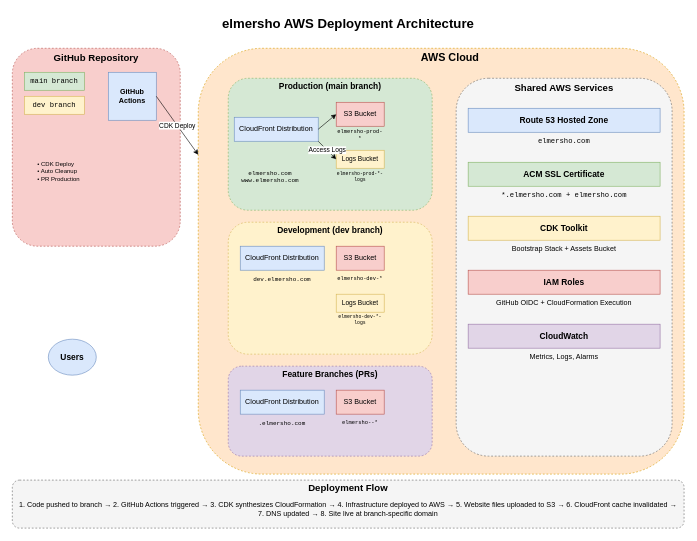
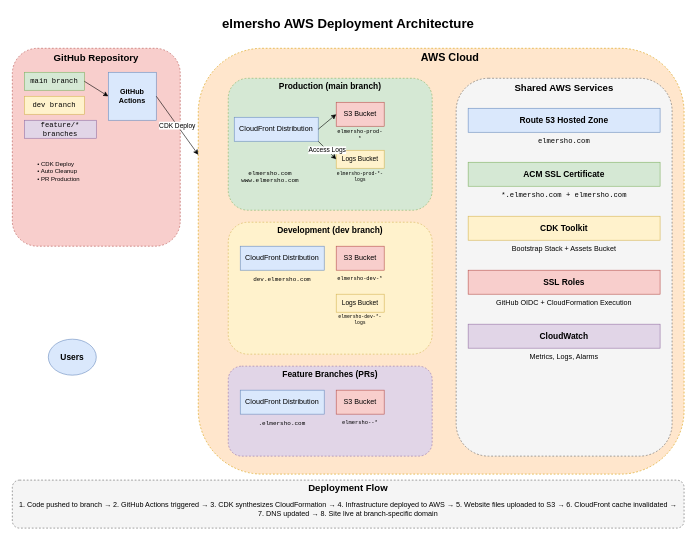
  <mxCell id="0" />
  <mxCell id="1" parent="0" />
  <mxCell id="2" value="elmersho AWS Deployment Architecture" style="text;html=1;strokeColor=none;fillColor=none;align=center;verticalAlign=middle;whiteSpace=wrap;rounded=0;fontSize=22;fontStyle=1" parent="1" vertex="1"><mxGeometry x="280" y="20" width="600" height="40" as="geometry" /></mxCell>
  <mxCell id="3" value="" style="rounded=1;whiteSpace=wrap;html=1;fillColor=#f8cecc;strokeColor=#b85450;dashed=1" parent="1" vertex="1"><mxGeometry x="20" y="80" width="280" height="330" as="geometry" /></mxCell>
  <mxCell id="4" value="GitHub Repository" style="text;html=1;strokeColor=none;fillColor=none;align=center;verticalAlign=middle;whiteSpace=wrap;rounded=0;fontSize=16;fontStyle=1" parent="1" vertex="1"><mxGeometry x="20" y="80" width="280" height="30" as="geometry" /></mxCell>
  <mxCell id="5" value="main branch" style="rounded=0;whiteSpace=wrap;html=1;fillColor=#d5e8d4;strokeColor=#82b366;fontSize=12;fontFamily=Courier New" parent="1" vertex="1"><mxGeometry x="40" y="120" width="100" height="30" as="geometry" /></mxCell>
  <mxCell id="6" value="dev branch" style="rounded=0;whiteSpace=wrap;html=1;fillColor=#fff2cc;strokeColor=#d6b656;fontSize=12;fontFamily=Courier New" parent="1" vertex="1"><mxGeometry x="40" y="160" width="100" height="30" as="geometry" /></mxCell>
+ <mxCell id="7" value="feature/* branches" style="rounded=0;whiteSpace=wrap;html=1;fillColor=#e1d5e7;strokeColor=#9673a6;fontSize=12;fontFamily=Courier New" parent="1" vertex="1"><mxGeometry x="40" y="200" width="120" height="30" as="geometry" /></mxCell>
  <mxCell id="8" value="GitHub Actions" style="rounded=0;whiteSpace=wrap;html=1;fillColor=#dae8fc;strokeColor=#6c8ebf;fontSize=12;fontStyle=1" parent="1" vertex="1"><mxGeometry x="180" y="120" width="80" height="80" as="geometry" /></mxCell>
  <mxCell id="9" value="• CDK Deploy&#10;• Auto Cleanup&#10;• PR Production" style="text;html=1;strokeColor=none;fillColor=none;align=left;verticalAlign=middle;whiteSpace=wrap;rounded=0;fontSize=10" parent="1" vertex="1"><mxGeometry x="60" y="260" width="80" height="50" as="geometry" /></mxCell>
  <mxCell id="10" value="" style="rounded=1;whiteSpace=wrap;html=1;fillColor=#ffe6cc;strokeColor=#d79b00;dashed=1" parent="1" vertex="1"><mxGeometry x="330" y="80" width="810" height="710" as="geometry" /></mxCell>
  <mxCell id="11" value="AWS Cloud" style="text;html=1;strokeColor=none;fillColor=none;align=center;verticalAlign=middle;whiteSpace=wrap;rounded=0;fontSize=18;fontStyle=1" parent="1" vertex="1"><mxGeometry x="360" y="80" width="780" height="30" as="geometry" /></mxCell>
  <mxCell id="12" value="" style="rounded=1;whiteSpace=wrap;html=1;fillColor=#d5e8d4;strokeColor=#82b366;dashed=1" parent="1" vertex="1"><mxGeometry x="380" y="130" width="340" height="220" as="geometry" /></mxCell>
  <mxCell id="13" value="Production (main branch)" style="text;html=1;strokeColor=none;fillColor=none;align=center;verticalAlign=middle;whiteSpace=wrap;rounded=0;fontSize=14;fontStyle=1" parent="1" vertex="1"><mxGeometry x="380" y="130" width="340" height="25" as="geometry" /></mxCell>
  <mxCell id="14" value="CloudFront Distribution" style="rounded=0;whiteSpace=wrap;html=1;fillColor=#dae8fc;strokeColor=#6c8ebf;fontSize=12" parent="1" vertex="1"><mxGeometry x="390" y="195" width="140" height="40" as="geometry" /></mxCell>
  <mxCell id="15" value="elmersho.com&#10;www.elmersho.com" style="text;html=1;strokeColor=none;fillColor=none;align=center;verticalAlign=middle;whiteSpace=wrap;rounded=0;fontSize=10;fontFamily=Courier New" parent="1" vertex="1"><mxGeometry x="380" y="280" width="140" height="30" as="geometry" /></mxCell>
  <mxCell id="16" value="S3 Bucket" style="rounded=0;whiteSpace=wrap;html=1;fillColor=#f8cecc;strokeColor=#b85450;fontSize=12" parent="1" vertex="1"><mxGeometry x="560" y="170" width="80" height="40" as="geometry" /></mxCell>
  <mxCell id="17" value="elmersho-prod-*" style="text;html=1;strokeColor=none;fillColor=none;align=center;verticalAlign=middle;whiteSpace=wrap;rounded=0;fontSize=9;fontFamily=Courier New" parent="1" vertex="1"><mxGeometry x="560" y="215" width="80" height="20" as="geometry" /></mxCell>
  <mxCell id="18" value="Logs Bucket" style="rounded=0;whiteSpace=wrap;html=1;fillColor=#fff2cc;strokeColor=#d6b656;fontSize=11" parent="1" vertex="1"><mxGeometry x="560" y="250" width="80" height="30" as="geometry" /></mxCell>
  <mxCell id="19" value="elmersho-prod-*-logs" style="text;html=1;strokeColor=none;fillColor=none;align=center;verticalAlign=middle;whiteSpace=wrap;rounded=0;fontSize=8;fontFamily=Courier New" parent="1" vertex="1"><mxGeometry x="555" y="285" width="90" height="15" as="geometry" /></mxCell>
  <mxCell id="20" value="" style="rounded=1;whiteSpace=wrap;html=1;fillColor=#fff2cc;strokeColor=#d6b656;dashed=1" parent="1" vertex="1"><mxGeometry x="380" y="370" width="340" height="220" as="geometry" /></mxCell>
  <mxCell id="21" value="Development (dev branch)" style="text;html=1;strokeColor=none;fillColor=none;align=center;verticalAlign=middle;whiteSpace=wrap;rounded=0;fontSize=14;fontStyle=1" parent="1" vertex="1"><mxGeometry x="380" y="370" width="340" height="25" as="geometry" /></mxCell>
  <mxCell id="22" value="CloudFront Distribution" style="rounded=0;whiteSpace=wrap;html=1;fillColor=#dae8fc;strokeColor=#6c8ebf;fontSize=12" parent="1" vertex="1"><mxGeometry x="400" y="410" width="140" height="40" as="geometry" /></mxCell>
  <mxCell id="23" value="dev.elmersho.com" style="text;html=1;strokeColor=none;fillColor=none;align=center;verticalAlign=middle;whiteSpace=wrap;rounded=0;fontSize=10;fontFamily=Courier New" parent="1" vertex="1"><mxGeometry x="400" y="455" width="140" height="20" as="geometry" /></mxCell>
  <mxCell id="24" value="S3 Bucket" style="rounded=0;whiteSpace=wrap;html=1;fillColor=#f8cecc;strokeColor=#b85450;fontSize=12" parent="1" vertex="1"><mxGeometry x="560" y="410" width="80" height="40" as="geometry" /></mxCell>
  <mxCell id="25" value="elmersho-dev-*" style="text;html=1;strokeColor=none;fillColor=none;align=center;verticalAlign=middle;whiteSpace=wrap;rounded=0;fontSize=9;fontFamily=Courier New" parent="1" vertex="1"><mxGeometry x="560" y="455" width="80" height="20" as="geometry" /></mxCell>
  <mxCell id="26" value="Logs Bucket" style="rounded=0;whiteSpace=wrap;html=1;fillColor=#fff2cc;strokeColor=#d6b656;fontSize=11" parent="1" vertex="1"><mxGeometry x="560" y="490" width="80" height="30" as="geometry" /></mxCell>
  <mxCell id="27" value="elmersho-dev-*-logs" style="text;html=1;strokeColor=none;fillColor=none;align=center;verticalAlign=middle;whiteSpace=wrap;rounded=0;fontSize=8;fontFamily=Courier New" parent="1" vertex="1"><mxGeometry x="555" y="525" width="90" height="15" as="geometry" /></mxCell>
  <mxCell id="28" value="" style="rounded=1;whiteSpace=wrap;html=1;fillColor=#e1d5e7;strokeColor=#9673a6;dashed=1" parent="1" vertex="1"><mxGeometry x="380" y="610" width="340" height="150" as="geometry" /></mxCell>
  <mxCell id="29" value="Feature Branches (PRs)" style="text;html=1;strokeColor=none;fillColor=none;align=center;verticalAlign=middle;whiteSpace=wrap;rounded=0;fontSize=14;fontStyle=1" parent="1" vertex="1"><mxGeometry x="380" y="610" width="340" height="25" as="geometry" /></mxCell>
  <mxCell id="30" value="CloudFront Distribution" style="rounded=0;whiteSpace=wrap;html=1;fillColor=#dae8fc;strokeColor=#6c8ebf;fontSize=12" parent="1" vertex="1"><mxGeometry x="400" y="650" width="140" height="40" as="geometry" /></mxCell>
  <mxCell id="31" value="&lt;branch&gt;.elmersho.com" style="text;html=1;strokeColor=none;fillColor=none;align=center;verticalAlign=middle;whiteSpace=wrap;rounded=0;fontSize=10;fontFamily=Courier New" parent="1" vertex="1"><mxGeometry x="400" y="695" width="140" height="20" as="geometry" /></mxCell>
  <mxCell id="32" value="S3 Bucket" style="rounded=0;whiteSpace=wrap;html=1;fillColor=#f8cecc;strokeColor=#b85450;fontSize=12" parent="1" vertex="1"><mxGeometry x="560" y="650" width="80" height="40" as="geometry" /></mxCell>
  <mxCell id="33" value="elmersho-&lt;branch&gt;-*" style="text;html=1;strokeColor=none;fillColor=none;align=center;verticalAlign=middle;whiteSpace=wrap;rounded=0;fontSize=9;fontFamily=Courier New" parent="1" vertex="1"><mxGeometry x="555" y="695" width="90" height="20" as="geometry" /></mxCell>
  <mxCell id="34" value="" style="rounded=1;whiteSpace=wrap;html=1;fillColor=#f5f5f5;strokeColor=#666666;dashed=1" parent="1" vertex="1"><mxGeometry x="760" y="130" width="360" height="630" as="geometry" /></mxCell>
  <mxCell id="35" value="Shared AWS Services" style="text;html=1;strokeColor=none;fillColor=none;align=center;verticalAlign=middle;whiteSpace=wrap;rounded=0;fontSize=16;fontStyle=1" parent="1" vertex="1"><mxGeometry x="760" y="130" width="360" height="30" as="geometry" /></mxCell>
  <mxCell id="36" value="Route 53 Hosted Zone" style="rounded=0;whiteSpace=wrap;html=1;fillColor=#dae8fc;strokeColor=#6c8ebf;fontSize=14;fontStyle=1" parent="1" vertex="1"><mxGeometry x="780" y="180" width="320" height="40" as="geometry" /></mxCell>
  <mxCell id="37" value="elmersho.com" style="text;html=1;strokeColor=none;fillColor=none;align=center;verticalAlign=middle;whiteSpace=wrap;rounded=0;fontSize=12;fontFamily=Courier New" parent="1" vertex="1"><mxGeometry x="780" y="225" width="320" height="20" as="geometry" /></mxCell>
  <mxCell id="38" value="ACM SSL Certificate" style="rounded=0;whiteSpace=wrap;html=1;fillColor=#d5e8d4;strokeColor=#82b366;fontSize=14;fontStyle=1" parent="1" vertex="1"><mxGeometry x="780" y="270" width="320" height="40" as="geometry" /></mxCell>
  <mxCell id="39" value="*.elmersho.com + elmersho.com" style="text;html=1;strokeColor=none;fillColor=none;align=center;verticalAlign=middle;whiteSpace=wrap;rounded=0;fontSize=12;fontFamily=Courier New" parent="1" vertex="1"><mxGeometry x="780" y="315" width="320" height="20" as="geometry" /></mxCell>
  <mxCell id="40" value="CDK Toolkit" style="rounded=0;whiteSpace=wrap;html=1;fillColor=#fff2cc;strokeColor=#d6b656;fontSize=14;fontStyle=1" parent="1" vertex="1"><mxGeometry x="780" y="360" width="320" height="40" as="geometry" /></mxCell>
  <mxCell id="41" value="Bootstrap Stack + Assets Bucket" style="text;html=1;strokeColor=none;fillColor=none;align=center;verticalAlign=middle;whiteSpace=wrap;rounded=0;fontSize=12" parent="1" vertex="1"><mxGeometry x="780" y="405" width="320" height="20" as="geometry" /></mxCell>
- <mxCell id="42" value="IAM Roles" style="rounded=0;whiteSpace=wrap;html=1;fillColor=#f8cecc;strokeColor=#b85450;fontSize=14;fontStyle=1" parent="1" vertex="1"><mxGeometry x="780" y="450" width="320" height="40" as="geometry" /></mxCell>
+ <mxCell id="42" value="SSL Roles" style="rounded=0;whiteSpace=wrap;html=1;fillColor=#f8cecc;strokeColor=#b85450;fontSize=14;fontStyle=1" parent="1" vertex="1"><mxGeometry x="780" y="450" width="320" height="40" as="geometry" /></mxCell>
  <mxCell id="43" value="GitHub OIDC + CloudFormation Execution" style="text;html=1;strokeColor=none;fillColor=none;align=center;verticalAlign=middle;whiteSpace=wrap;rounded=0;fontSize=12" parent="1" vertex="1"><mxGeometry x="780" y="495" width="320" height="20" as="geometry" /></mxCell>
  <mxCell id="44" value="CloudWatch" style="rounded=0;whiteSpace=wrap;html=1;fillColor=#e1d5e7;strokeColor=#9673a6;fontSize=14;fontStyle=1" parent="1" vertex="1"><mxGeometry x="780" y="540" width="320" height="40" as="geometry" /></mxCell>
  <mxCell id="45" value="Metrics, Logs, Alarms" style="text;html=1;strokeColor=none;fillColor=none;align=center;verticalAlign=middle;whiteSpace=wrap;rounded=0;fontSize=12" parent="1" vertex="1"><mxGeometry x="780" y="585" width="320" height="20" as="geometry" /></mxCell>
  <mxCell id="46" value="Users" style="ellipse;whiteSpace=wrap;html=1;fillColor=#dae8fc;strokeColor=#6c8ebf;fontSize=14;fontStyle=1" parent="1" vertex="1"><mxGeometry x="80" y="565" width="80" height="60" as="geometry" /></mxCell>
+ <mxCell id="47" value="" style="endArrow=classic;html=1;rounded=0;exitX=1;exitY=0.5;exitDx=0;exitDy=0;entryX=0;entryY=0.5;entryDx=0;entryDy=0" parent="1" source="5" target="8" edge="1"><mxGeometry width="50" height="50" relative="1" as="geometry"><mxPoint x="320" y="340" as="sourcePoint" /><mxPoint x="370" y="290" as="targetPoint" /></mxGeometry></mxCell>
  <mxCell id="48" value="CDK Deploy" style="endArrow=classic;html=1;rounded=0;exitX=1;exitY=0.5;exitDx=0;exitDy=0;entryX=0;entryY=0.25;entryDx=0;entryDy=0" parent="1" source="8" target="10" edge="1"><mxGeometry width="50" height="50" relative="1" as="geometry"><mxPoint x="320" y="340" as="sourcePoint" /><mxPoint x="370" y="290" as="targetPoint" /></mxGeometry></mxCell>
  <mxCell id="49" value="" style="endArrow=classic;html=1;rounded=0;exitX=1;exitY=0.5;exitDx=0;exitDy=0;entryX=0;entryY=0.5;entryDx=0;entryDy=0" parent="1" source="14" target="16" edge="1"><mxGeometry width="50" height="50" relative="1" as="geometry"><mxPoint x="320" y="340" as="sourcePoint" /><mxPoint x="370" y="290" as="targetPoint" /></mxGeometry></mxCell>
  <mxCell id="50" value="Access Logs" style="endArrow=classic;html=1;rounded=0;exitX=1;exitY=1;exitDx=0;exitDy=0;entryX=0;entryY=0.5;entryDx=0;entryDy=0" parent="1" source="14" target="18" edge="1"><mxGeometry width="50" height="50" relative="1" as="geometry"><mxPoint x="320" y="340" as="sourcePoint" /><mxPoint x="370" y="290" as="targetPoint" /></mxGeometry></mxCell>
  <mxCell id="51" value="" style="rounded=1;whiteSpace=wrap;html=1;fillColor=#f5f5f5;strokeColor=#666666;dashed=1" parent="1" vertex="1"><mxGeometry x="20" y="800" width="1120" height="80" as="geometry" /></mxCell>
  <mxCell id="52" value="Deployment Flow" style="text;html=1;strokeColor=none;fillColor=none;align=center;verticalAlign=middle;whiteSpace=wrap;rounded=0;fontSize=16;fontStyle=1" parent="1" vertex="1"><mxGeometry x="20" y="800" width="1120" height="25" as="geometry" /></mxCell>
  <mxCell id="53" value="1. Code pushed to branch → 2. GitHub Actions triggered → 3. CDK synthesizes CloudFormation → 4. Infrastructure deployed to AWS → 5. Website files uploaded to S3 → 6. CloudFront cache invalidated → 7. DNS updated → 8. Site live at branch-specific domain" style="text;html=1;strokeColor=none;fillColor=none;align=center;verticalAlign=middle;whiteSpace=wrap;rounded=0;fontSize=12" parent="1" vertex="1"><mxGeometry x="30" y="825" width="1100" height="45" as="geometry" /></mxCell>
